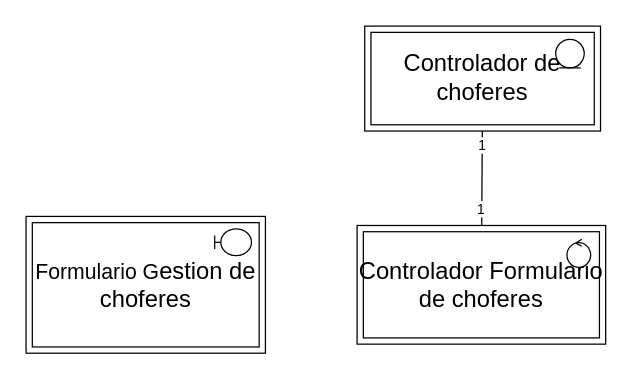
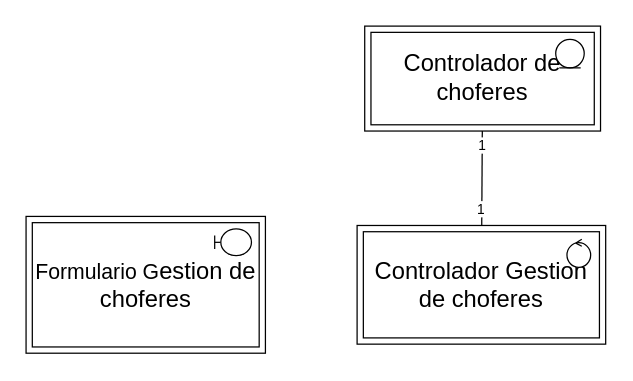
  <mxCell id="0" />
  <mxCell id="1" parent="0" />
  <mxCell id="2" value="" style="group" vertex="1" connectable="0" parent="1"><mxGeometry x="282" y="25" width="199" height="84" as="geometry" /></mxCell>
  <mxCell id="3" value="&lt;font style=&quot;font-size: 19px&quot;&gt;Controlador de choferes&lt;/font&gt;" style="shape=ext;margin=3;double=1;whiteSpace=wrap;html=1;align=center;" vertex="1" parent="2"><mxGeometry x="9.097" y="-4.603" width="188.766" height="84" as="geometry" /></mxCell>
  <mxCell id="4" value="" style="ellipse;shape=umlEntity;whiteSpace=wrap;html=1;" vertex="1" parent="2"><mxGeometry x="162" y="6" width="22.82" height="22.84" as="geometry" /></mxCell>
  <mxCell id="5" value="" style="group" vertex="1" connectable="0" parent="1"><mxGeometry x="285" y="180" width="199.0" height="95" as="geometry" /></mxCell>
- <mxCell id="6" value="&lt;font style=&quot;font-size: 19px&quot;&gt;Controlador&amp;nbsp;&lt;/font&gt;&lt;span style=&quot;font-size: 19px&quot;&gt;Formulario de choferes&lt;/span&gt;" style="shape=ext;margin=3;double=1;whiteSpace=wrap;html=1;align=center;" vertex="1" parent="5"><mxGeometry width="199.0" height="95" as="geometry" /></mxCell>
+ <mxCell id="6" value="&lt;font style=&quot;font-size: 19px&quot;&gt;Controlador&amp;nbsp;&lt;/font&gt;&lt;span style=&quot;font-size: 19px&quot;&gt;Gestion de choferes&lt;/span&gt;" style="shape=ext;margin=3;double=1;whiteSpace=wrap;html=1;align=center;" vertex="1" parent="5"><mxGeometry width="199.0" height="95" as="geometry" /></mxCell>
  <mxCell id="7" value="&lt;span style=&quot;color: rgba(0 , 0 , 0 , 0) ; font-family: monospace ; font-size: 0px&quot;&gt;%3CmxGraphModel%3E%3Croot%3E%3CmxCell%20id%3D%220%22%2F%3E%3CmxCell%20id%3D%221%22%20parent%3D%220%22%2F%3E%3CmxCell%20id%3D%222%22%20value%3D%22%22%20style%3D%22shape%3DumlBoundary%3BwhiteSpace%3Dwrap%3Bhtml%3D1%3B%22%20vertex%3D%221%22%20parent%3D%221%22%3E%3CmxGeometry%20x%3D%2298%22%20y%3D%2273%22%20width%3D%2286%22%20height%3D%2267%22%20as%3D%22geometry%22%2F%3E%3C%2FmxCell%3E%3C%2Froot%3E%3C%2FmxGraphModel%3E&lt;/span&gt;" style="ellipse;shape=umlControl;whiteSpace=wrap;html=1;" vertex="1" parent="5"><mxGeometry x="167.996" y="11.001" width="18.985" height="22.552" as="geometry" /></mxCell>
  <mxCell id="8" style="edgeStyle=none;html=1;endArrow=none;endFill=0;" edge="1" parent="1" source="3" target="6"><mxGeometry relative="1" as="geometry" /></mxCell>
  <mxCell id="9" value="1" style="edgeLabel;html=1;align=center;verticalAlign=middle;resizable=0;points=[];" vertex="1" connectable="0" parent="8"><mxGeometry x="-0.703" y="-1" relative="1" as="geometry"><mxPoint as="offset" /></mxGeometry></mxCell>
  <mxCell id="10" value="1" style="edgeLabel;html=1;align=center;verticalAlign=middle;resizable=0;points=[];" vertex="1" connectable="0" parent="8"><mxGeometry x="0.646" y="-1" relative="1" as="geometry"><mxPoint as="offset" /></mxGeometry></mxCell>
  <mxCell id="11" value="" style="group" vertex="1" connectable="0" parent="1"><mxGeometry x="20" y="172.75" width="191.61" height="109.5" as="geometry" /></mxCell>
  <mxCell id="12" value="&lt;span style=&quot;font-size: 17px&quot;&gt;Formulario G&lt;/span&gt;&lt;span style=&quot;font-size: 19px&quot;&gt;estion de choferes&lt;/span&gt;" style="shape=ext;margin=3;double=1;whiteSpace=wrap;html=1;align=center;" vertex="1" parent="11"><mxGeometry width="191.61" height="109.5" as="geometry" /></mxCell>
  <mxCell id="13" value="" style="shape=umlBoundary;whiteSpace=wrap;html=1;" vertex="1" parent="11"><mxGeometry x="151" y="10" width="29.44" height="21.48" as="geometry" /></mxCell>
